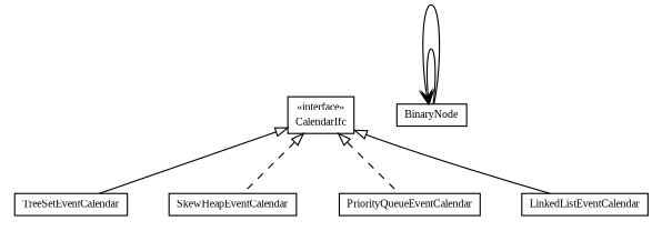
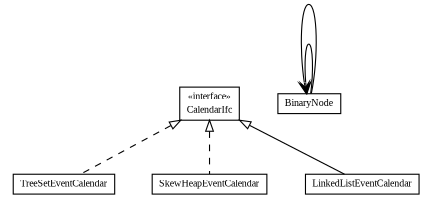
  digraph {
    fontname="Liberation Serif"
    nodesep=0.25
    ranksep=0.5
    node [fontcolor=black fontname="Liberation Serif" fontsize=9.0 shape=plaintext]
    edge [fontname="Liberation Serif" fontsize=10 headport=p labelfontname=Helvetica labelfontsize=10 tailport=p arrowtail=empty dir=back style=dashed]
    n1 [label=<<table title="jsl.calendar.TreeSetEventCalendar" border="0" cellborder="1" cellspacing="0" cellpadding="2" port="p" href="./TreeSetEventCalendar.html"> 		<tr><td><table border="0" cellspacing="0" cellpadding="1"> <tr><td align="center" balign="center"> TreeSetEventCalendar </td></tr> 		</table></td></tr> 		</table>>]
    n2 [label=<<table title="jsl.calendar.SkewHeapEventCalendar" border="0" cellborder="1" cellspacing="0" cellpadding="2" port="p" href="./SkewHeapEventCalendar.html"> 		<tr><td><table border="0" cellspacing="0" cellpadding="1"> <tr><td align="center" balign="center"> SkewHeapEventCalendar </td></tr> 		</table></td></tr> 		</table>>]
    n3 [label=<<table title="jsl.calendar.SkewHeapEventCalendar.BinaryNode" border="0" cellborder="1" cellspacing="0" cellpadding="2" port="p" href="./SkewHeapEventCalendar.BinaryNode.html"> 		<tr><td><table border="0" cellspacing="0" cellpadding="1"> <tr><td align="center" balign="center"> BinaryNode </td></tr> 		</table></td></tr> 		</table>>]
-   n4 [label=<<table title="jsl.calendar.PriorityQueueEventCalendar" border="0" cellborder="1" cellspacing="0" cellpadding="2" port="p" href="./PriorityQueueEventCalendar.html"> 		<tr><td><table border="0" cellspacing="0" cellpadding="1"> <tr><td align="center" balign="center"> PriorityQueueEventCalendar </td></tr> 		</table></td></tr> 		</table>>]
    n5 [label=<<table title="jsl.calendar.LinkedListEventCalendar" border="0" cellborder="1" cellspacing="0" cellpadding="2" port="p" href="./LinkedListEventCalendar.html"> 		<tr><td><table border="0" cellspacing="0" cellpadding="1"> <tr><td align="center" balign="center"> LinkedListEventCalendar </td></tr> 		</table></td></tr> 		</table>>]
    n6 [label=<<table title="jsl.calendar.CalendarIfc" border="0" cellborder="1" cellspacing="0" cellpadding="2" port="p" href="./CalendarIfc.html"> 		<tr><td><table border="0" cellspacing="0" cellpadding="1"> <tr><td align="center" balign="center"> &#171;interface&#187; </td></tr> <tr><td align="center" balign="center"> CalendarIfc </td></tr> 		</table></td></tr> 		</table>>]
    n3 -> n3 [arrowhead=open color=black fontcolor=black fontsize=10.0 arrowtail="" dir="" style=""]
    n3 -> n3 [arrowhead=open color=black fontcolor=black fontsize=10.0 arrowtail="" dir="" style=""]
-   n6 -> n1 [style=solid]
+   n6 -> n1
    n6 -> n2
-   n6 -> n4
    n6 -> n5 [style=solid]
  }
